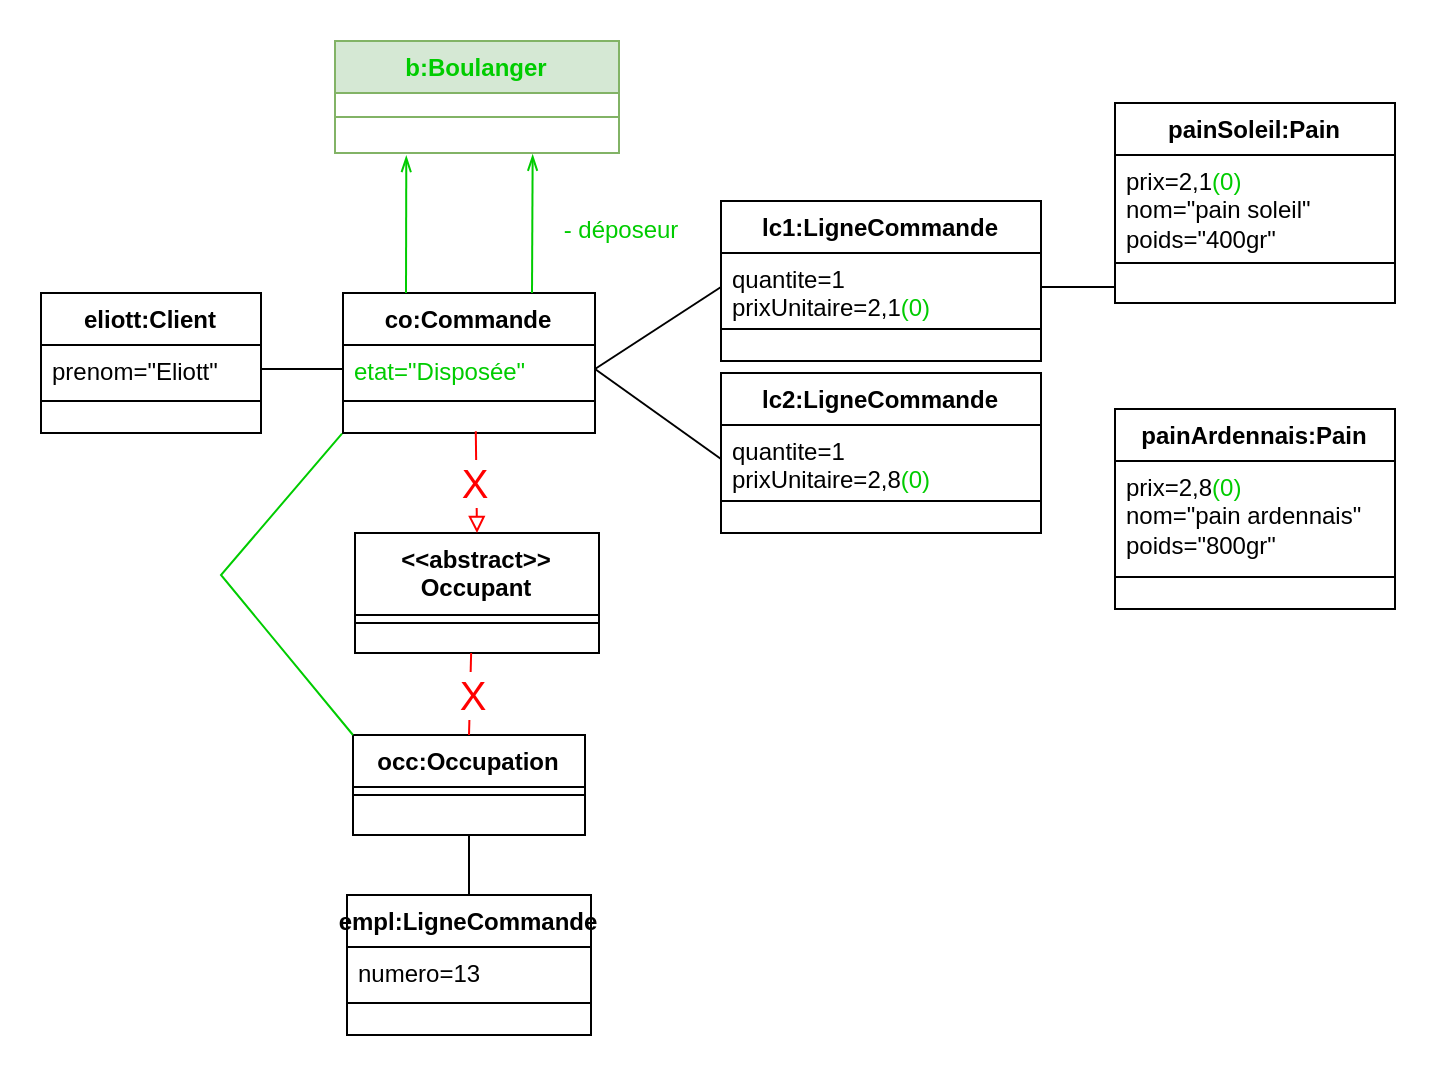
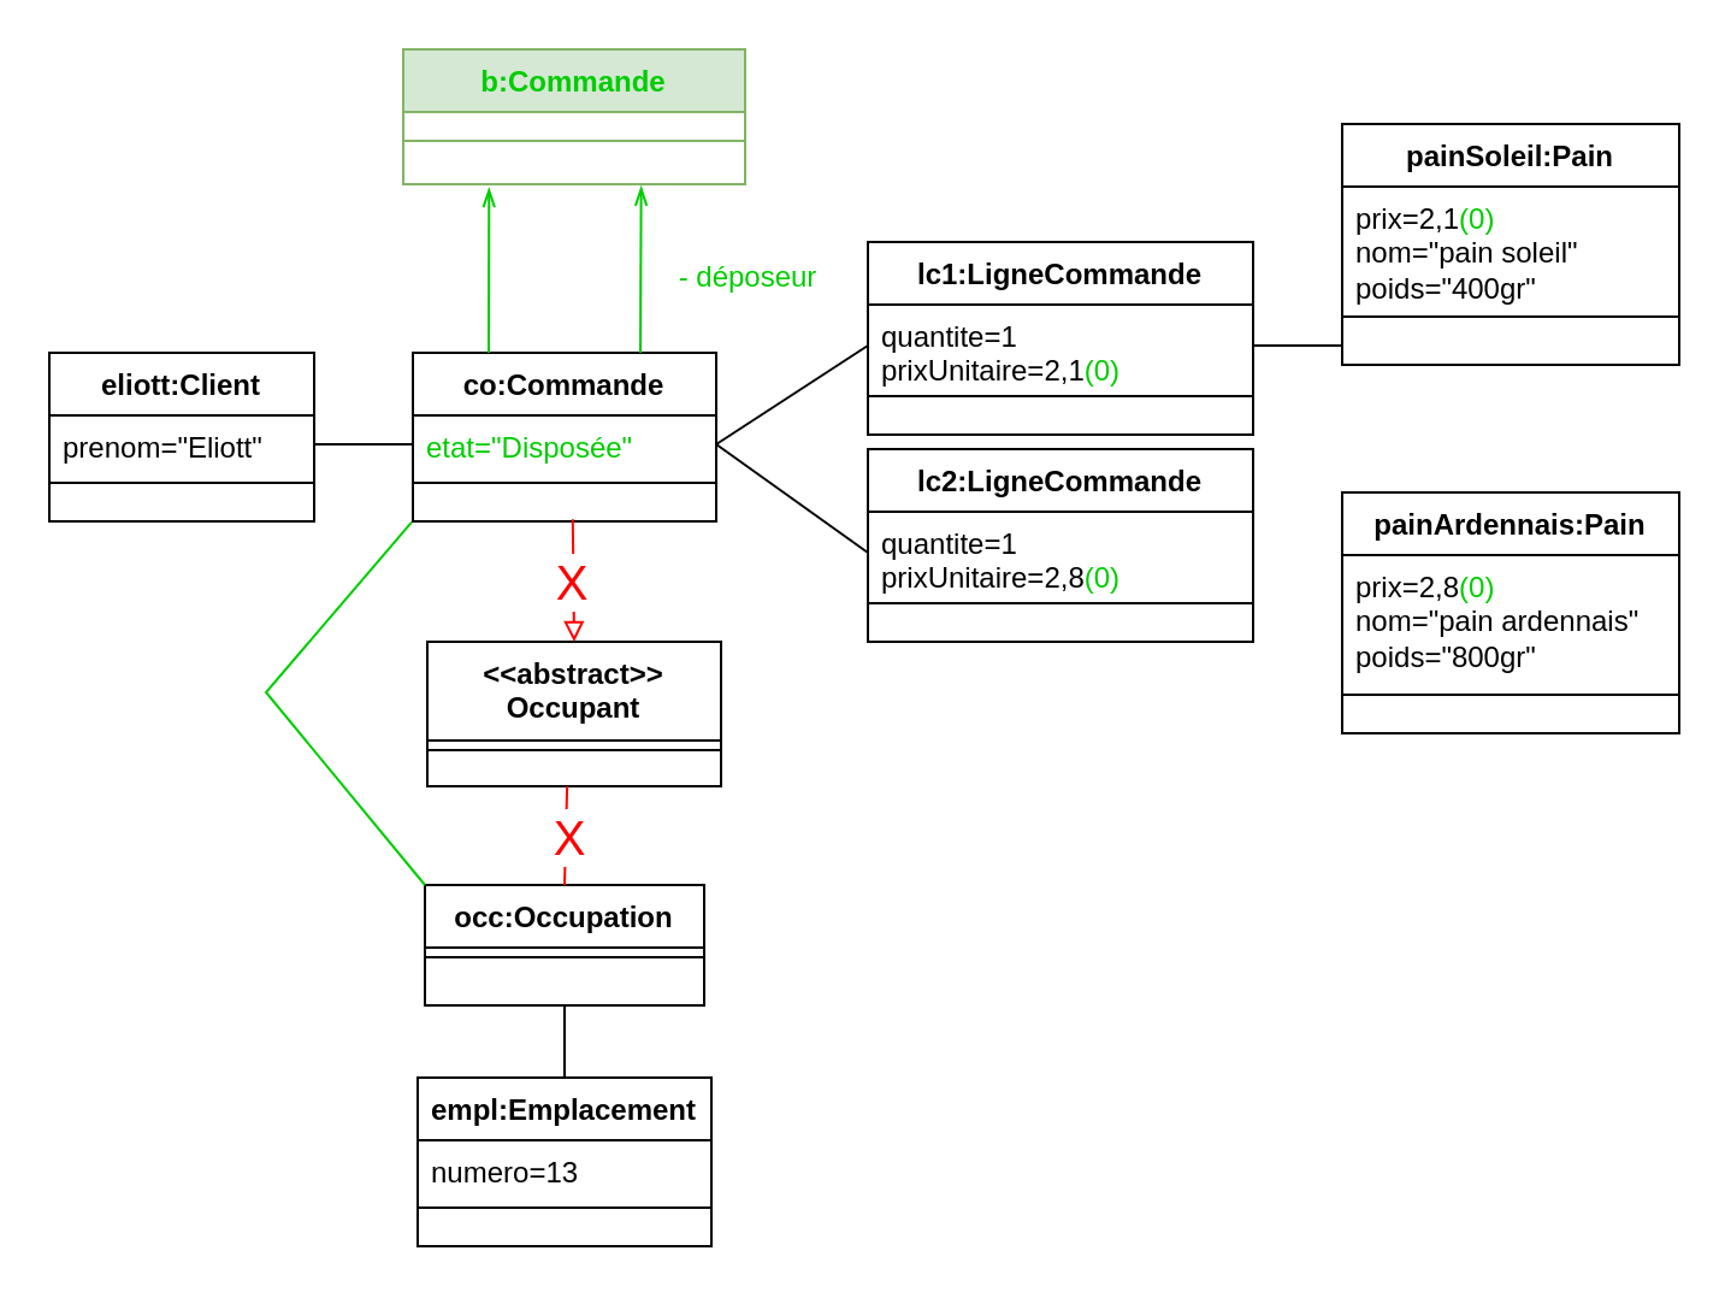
  <mxCell id="0" />
  <mxCell id="1" parent="0" />
  <mxCell id="2" value="eliott:Client" style="swimlane;fontStyle=1;align=center;verticalAlign=top;childLayout=stackLayout;horizontal=1;startSize=26;horizontalStack=0;resizeParent=1;resizeParentMax=0;resizeLast=0;collapsible=1;marginBottom=0;whiteSpace=wrap;html=1;" parent="1" vertex="1"><mxGeometry x="20" y="146" width="110" height="70" as="geometry" /></mxCell>
  <mxCell id="3" value="prenom=&quot;Eliott&quot;" style="text;strokeColor=none;fillColor=none;align=left;verticalAlign=top;spacingLeft=4;spacingRight=4;overflow=hidden;rotatable=0;points=[[0,0.5],[1,0.5]];portConstraint=eastwest;whiteSpace=wrap;html=1;" parent="2" vertex="1"><mxGeometry y="26" width="110" height="24" as="geometry" /></mxCell>
  <mxCell id="4" value="" style="line;strokeWidth=1;fillColor=none;align=left;verticalAlign=middle;spacingTop=-1;spacingLeft=3;spacingRight=3;rotatable=0;labelPosition=right;points=[];portConstraint=eastwest;strokeColor=inherit;" parent="2" vertex="1"><mxGeometry y="50" width="110" height="8" as="geometry" /></mxCell>
  <mxCell id="5" value="&amp;nbsp;" style="text;strokeColor=none;fillColor=none;align=left;verticalAlign=top;spacingLeft=4;spacingRight=4;overflow=hidden;rotatable=0;points=[[0,0.5],[1,0.5]];portConstraint=eastwest;whiteSpace=wrap;html=1;" parent="2" vertex="1"><mxGeometry y="58" width="110" height="12" as="geometry" /></mxCell>
  <mxCell id="6" value="co:Commande" style="swimlane;fontStyle=1;align=center;verticalAlign=top;childLayout=stackLayout;horizontal=1;startSize=26;horizontalStack=0;resizeParent=1;resizeParentMax=0;resizeLast=0;collapsible=1;marginBottom=0;whiteSpace=wrap;html=1;" parent="1" vertex="1"><mxGeometry x="171" y="146" width="126" height="70" as="geometry" /></mxCell>
  <mxCell id="7" value="&lt;font color=&quot;#00cc00&quot;&gt;etat=&quot;Disposée&quot;&lt;/font&gt;" style="text;strokeColor=none;fillColor=none;align=left;verticalAlign=top;spacingLeft=4;spacingRight=4;overflow=hidden;rotatable=0;points=[[0,0.5],[1,0.5]];portConstraint=eastwest;whiteSpace=wrap;html=1;" parent="6" vertex="1"><mxGeometry y="26" width="126" height="24" as="geometry" /></mxCell>
  <mxCell id="8" value="" style="line;strokeWidth=1;fillColor=none;align=left;verticalAlign=middle;spacingTop=-1;spacingLeft=3;spacingRight=3;rotatable=0;labelPosition=right;points=[];portConstraint=eastwest;strokeColor=inherit;" parent="6" vertex="1"><mxGeometry y="50" width="126" height="8" as="geometry" /></mxCell>
  <mxCell id="9" value="&amp;nbsp;" style="text;strokeColor=none;fillColor=none;align=left;verticalAlign=top;spacingLeft=4;spacingRight=4;overflow=hidden;rotatable=0;points=[[0,0.5],[1,0.5]];portConstraint=eastwest;whiteSpace=wrap;html=1;" parent="6" vertex="1"><mxGeometry y="58" width="126" height="12" as="geometry" /></mxCell>
  <mxCell id="10" value="" style="endArrow=none;html=1;rounded=0;exitX=1;exitY=0.5;exitDx=0;exitDy=0;entryX=0;entryY=0.5;entryDx=0;entryDy=0;" parent="1" source="3" target="7" edge="1"><mxGeometry width="50" height="50" relative="1" as="geometry"><mxPoint x="140" y="136" as="sourcePoint" /><mxPoint x="190" y="86" as="targetPoint" /></mxGeometry></mxCell>
  <mxCell id="11" value="lc1:LigneCommande" style="swimlane;fontStyle=1;align=center;verticalAlign=top;childLayout=stackLayout;horizontal=1;startSize=26;horizontalStack=0;resizeParent=1;resizeParentMax=0;resizeLast=0;collapsible=1;marginBottom=0;whiteSpace=wrap;html=1;" parent="1" vertex="1"><mxGeometry x="360" y="100" width="160" height="80" as="geometry" /></mxCell>
  <mxCell id="12" value="quantite=1&lt;br&gt;prixUnitaire=2,1&lt;font color=&quot;#00cc00&quot;&gt;(0)&lt;/font&gt;" style="text;strokeColor=none;fillColor=none;align=left;verticalAlign=top;spacingLeft=4;spacingRight=4;overflow=hidden;rotatable=0;points=[[0,0.5],[1,0.5]];portConstraint=eastwest;whiteSpace=wrap;html=1;" parent="11" vertex="1"><mxGeometry y="26" width="160" height="34" as="geometry" /></mxCell>
  <mxCell id="13" value="" style="line;strokeWidth=1;fillColor=none;align=left;verticalAlign=middle;spacingTop=-1;spacingLeft=3;spacingRight=3;rotatable=0;labelPosition=right;points=[];portConstraint=eastwest;strokeColor=inherit;" parent="11" vertex="1"><mxGeometry y="60" width="160" height="8" as="geometry" /></mxCell>
  <mxCell id="14" value="&amp;nbsp;" style="text;strokeColor=none;fillColor=none;align=left;verticalAlign=top;spacingLeft=4;spacingRight=4;overflow=hidden;rotatable=0;points=[[0,0.5],[1,0.5]];portConstraint=eastwest;whiteSpace=wrap;html=1;" parent="11" vertex="1"><mxGeometry y="68" width="160" height="12" as="geometry" /></mxCell>
  <mxCell id="15" value="" style="endArrow=none;html=1;rounded=0;exitX=1;exitY=0.5;exitDx=0;exitDy=0;entryX=0;entryY=0.5;entryDx=0;entryDy=0;" parent="1" source="7" target="12" edge="1"><mxGeometry width="50" height="50" relative="1" as="geometry"><mxPoint x="330" y="194" as="sourcePoint" /><mxPoint x="410" y="195" as="targetPoint" /></mxGeometry></mxCell>
  <mxCell id="16" value="lc2:LigneCommande" style="swimlane;fontStyle=1;align=center;verticalAlign=top;childLayout=stackLayout;horizontal=1;startSize=26;horizontalStack=0;resizeParent=1;resizeParentMax=0;resizeLast=0;collapsible=1;marginBottom=0;whiteSpace=wrap;html=1;" parent="1" vertex="1"><mxGeometry x="360" y="186" width="160" height="80" as="geometry" /></mxCell>
  <mxCell id="17" value="quantite=1&lt;br&gt;prixUnitaire=2,8&lt;font color=&quot;#00cc00&quot;&gt;(0)&lt;/font&gt;" style="text;strokeColor=none;fillColor=none;align=left;verticalAlign=top;spacingLeft=4;spacingRight=4;overflow=hidden;rotatable=0;points=[[0,0.5],[1,0.5]];portConstraint=eastwest;whiteSpace=wrap;html=1;" parent="16" vertex="1"><mxGeometry y="26" width="160" height="34" as="geometry" /></mxCell>
  <mxCell id="18" value="" style="line;strokeWidth=1;fillColor=none;align=left;verticalAlign=middle;spacingTop=-1;spacingLeft=3;spacingRight=3;rotatable=0;labelPosition=right;points=[];portConstraint=eastwest;strokeColor=inherit;" parent="16" vertex="1"><mxGeometry y="60" width="160" height="8" as="geometry" /></mxCell>
  <mxCell id="19" value="&amp;nbsp;" style="text;strokeColor=none;fillColor=none;align=left;verticalAlign=top;spacingLeft=4;spacingRight=4;overflow=hidden;rotatable=0;points=[[0,0.5],[1,0.5]];portConstraint=eastwest;whiteSpace=wrap;html=1;" parent="16" vertex="1"><mxGeometry y="68" width="160" height="12" as="geometry" /></mxCell>
  <mxCell id="20" value="" style="endArrow=none;html=1;rounded=0;exitX=1;exitY=0.5;exitDx=0;exitDy=0;entryX=0;entryY=0.5;entryDx=0;entryDy=0;" parent="1" source="7" target="17" edge="1"><mxGeometry width="50" height="50" relative="1" as="geometry"><mxPoint x="330" y="195" as="sourcePoint" /><mxPoint x="410" y="129" as="targetPoint" /></mxGeometry></mxCell>
  <mxCell id="21" value="painSoleil:Pain" style="swimlane;fontStyle=1;align=center;verticalAlign=top;childLayout=stackLayout;horizontal=1;startSize=26;horizontalStack=0;resizeParent=1;resizeParentMax=0;resizeLast=0;collapsible=1;marginBottom=0;whiteSpace=wrap;html=1;" parent="1" vertex="1"><mxGeometry x="557" y="51" width="140" height="100" as="geometry" /></mxCell>
  <mxCell id="22" value="prix=2,1&lt;font color=&quot;#00cc00&quot;&gt;(0)&lt;/font&gt;&lt;br&gt;nom=&quot;pain soleil&quot;&lt;br&gt;poids=&quot;400gr&quot;" style="text;strokeColor=none;fillColor=none;align=left;verticalAlign=top;spacingLeft=4;spacingRight=4;overflow=hidden;rotatable=0;points=[[0,0.5],[1,0.5]];portConstraint=eastwest;whiteSpace=wrap;html=1;" parent="21" vertex="1"><mxGeometry y="26" width="140" height="50" as="geometry" /></mxCell>
  <mxCell id="23" value="" style="line;strokeWidth=1;fillColor=none;align=left;verticalAlign=middle;spacingTop=-1;spacingLeft=3;spacingRight=3;rotatable=0;labelPosition=right;points=[];portConstraint=eastwest;strokeColor=inherit;" parent="21" vertex="1"><mxGeometry y="76" width="140" height="8" as="geometry" /></mxCell>
  <mxCell id="24" value="&amp;nbsp;" style="text;strokeColor=none;fillColor=none;align=left;verticalAlign=top;spacingLeft=4;spacingRight=4;overflow=hidden;rotatable=0;points=[[0,0.5],[1,0.5]];portConstraint=eastwest;whiteSpace=wrap;html=1;" parent="21" vertex="1"><mxGeometry y="84" width="140" height="16" as="geometry" /></mxCell>
  <mxCell id="25" value="" style="endArrow=none;html=1;rounded=0;exitX=1;exitY=0.5;exitDx=0;exitDy=0;entryX=0;entryY=0.5;entryDx=0;entryDy=0;" parent="1" source="12" target="24" edge="1"><mxGeometry width="50" height="50" relative="1" as="geometry"><mxPoint x="330" y="195" as="sourcePoint" /><mxPoint x="590" y="117" as="targetPoint" /></mxGeometry></mxCell>
  <mxCell id="26" value="painArdennais:Pain" style="swimlane;fontStyle=1;align=center;verticalAlign=top;childLayout=stackLayout;horizontal=1;startSize=26;horizontalStack=0;resizeParent=1;resizeParentMax=0;resizeLast=0;collapsible=1;marginBottom=0;whiteSpace=wrap;html=1;" parent="1" vertex="1"><mxGeometry x="557" y="204" width="140" height="100" as="geometry" /></mxCell>
  <mxCell id="27" value="prix=2,8&lt;font color=&quot;#00cc00&quot;&gt;(0)&lt;/font&gt;&lt;br&gt;nom=&quot;pain ardennais&quot;&lt;br&gt;poids=&quot;800gr&quot;" style="text;strokeColor=none;fillColor=none;align=left;verticalAlign=top;spacingLeft=4;spacingRight=4;overflow=hidden;rotatable=0;points=[[0,0.5],[1,0.5]];portConstraint=eastwest;whiteSpace=wrap;html=1;" parent="26" vertex="1"><mxGeometry y="26" width="140" height="54" as="geometry" /></mxCell>
  <mxCell id="28" value="" style="line;strokeWidth=1;fillColor=none;align=left;verticalAlign=middle;spacingTop=-1;spacingLeft=3;spacingRight=3;rotatable=0;labelPosition=right;points=[];portConstraint=eastwest;strokeColor=inherit;" parent="26" vertex="1"><mxGeometry y="80" width="140" height="8" as="geometry" /></mxCell>
  <mxCell id="29" value="&amp;nbsp;" style="text;strokeColor=none;fillColor=none;align=left;verticalAlign=top;spacingLeft=4;spacingRight=4;overflow=hidden;rotatable=0;points=[[0,0.5],[1,0.5]];portConstraint=eastwest;whiteSpace=wrap;html=1;" parent="26" vertex="1"><mxGeometry y="88" width="140" height="12" as="geometry" /></mxCell>
- <mxCell id="30" value="empl:LigneCommande" style="swimlane;fontStyle=1;align=center;verticalAlign=top;childLayout=stackLayout;horizontal=1;startSize=26;horizontalStack=0;resizeParent=1;resizeParentMax=0;resizeLast=0;collapsible=1;marginBottom=0;whiteSpace=wrap;html=1;" parent="1" vertex="1"><mxGeometry x="173" y="447" width="122" height="70" as="geometry" /></mxCell>
+ <mxCell id="30" value="empl:Emplacement" style="swimlane;fontStyle=1;align=center;verticalAlign=top;childLayout=stackLayout;horizontal=1;startSize=26;horizontalStack=0;resizeParent=1;resizeParentMax=0;resizeLast=0;collapsible=1;marginBottom=0;whiteSpace=wrap;html=1;" parent="1" vertex="1"><mxGeometry x="173" y="447" width="122" height="70" as="geometry" /></mxCell>
  <mxCell id="31" value="numero=13" style="text;strokeColor=none;fillColor=none;align=left;verticalAlign=top;spacingLeft=4;spacingRight=4;overflow=hidden;rotatable=0;points=[[0,0.5],[1,0.5]];portConstraint=eastwest;whiteSpace=wrap;html=1;" parent="30" vertex="1"><mxGeometry y="26" width="122" height="24" as="geometry" /></mxCell>
  <mxCell id="32" value="" style="line;strokeWidth=1;fillColor=none;align=left;verticalAlign=middle;spacingTop=-1;spacingLeft=3;spacingRight=3;rotatable=0;labelPosition=right;points=[];portConstraint=eastwest;strokeColor=inherit;" parent="30" vertex="1"><mxGeometry y="50" width="122" height="8" as="geometry" /></mxCell>
  <mxCell id="33" value="&amp;nbsp;" style="text;strokeColor=none;fillColor=none;align=left;verticalAlign=top;spacingLeft=4;spacingRight=4;overflow=hidden;rotatable=0;points=[[0,0.5],[1,0.5]];portConstraint=eastwest;whiteSpace=wrap;html=1;" parent="30" vertex="1"><mxGeometry y="58" width="122" height="12" as="geometry" /></mxCell>
  <mxCell id="34" value="occ:Occupation" style="swimlane;fontStyle=1;align=center;verticalAlign=top;childLayout=stackLayout;horizontal=1;startSize=26;horizontalStack=0;resizeParent=1;resizeParentMax=0;resizeLast=0;collapsible=1;marginBottom=0;whiteSpace=wrap;html=1;" parent="1" vertex="1"><mxGeometry x="176" y="367" width="116" height="50" as="geometry" /></mxCell>
  <mxCell id="35" value="" style="line;strokeWidth=1;fillColor=none;align=left;verticalAlign=middle;spacingTop=-1;spacingLeft=3;spacingRight=3;rotatable=0;labelPosition=right;points=[];portConstraint=eastwest;strokeColor=inherit;" parent="34" vertex="1"><mxGeometry y="26" width="116" height="8" as="geometry" /></mxCell>
  <mxCell id="36" value="&amp;nbsp;" style="text;strokeColor=none;fillColor=none;align=left;verticalAlign=top;spacingLeft=4;spacingRight=4;overflow=hidden;rotatable=0;points=[[0,0.5],[1,0.5]];portConstraint=eastwest;whiteSpace=wrap;html=1;" parent="34" vertex="1"><mxGeometry y="34" width="116" height="16" as="geometry" /></mxCell>
  <mxCell id="37" value="" style="endArrow=none;html=1;rounded=0;exitX=-0.004;exitY=1.028;exitDx=0;exitDy=0;entryX=0;entryY=0;entryDx=0;entryDy=0;exitPerimeter=0;strokeColor=#00CC00;" parent="1" source="9" target="34" edge="1"><mxGeometry width="50" height="50" relative="1" as="geometry"><mxPoint x="570" y="309" as="sourcePoint" /><mxPoint x="628" y="364" as="targetPoint" /><Array as="points"><mxPoint x="110" y="287" /></Array></mxGeometry></mxCell>
  <mxCell id="38" value="" style="endArrow=none;html=1;rounded=0;entryX=0.5;entryY=0;entryDx=0;entryDy=0;" parent="1" source="36" target="30" edge="1"><mxGeometry width="50" height="50" relative="1" as="geometry"><mxPoint x="240" y="450" as="sourcePoint" /><mxPoint x="240" y="547" as="targetPoint" /></mxGeometry></mxCell>
- <mxCell id="39" value="&lt;font color=&quot;#00cc00&quot;&gt;b:Boulanger&lt;/font&gt;" style="swimlane;fontStyle=1;align=center;verticalAlign=top;childLayout=stackLayout;horizontal=1;startSize=26;horizontalStack=0;resizeParent=1;resizeParentMax=0;resizeLast=0;collapsible=1;marginBottom=0;whiteSpace=wrap;html=1;fillColor=#d5e8d4;strokeColor=#82b366;" parent="1" vertex="1"><mxGeometry x="167" y="20" width="142" height="56" as="geometry" /></mxCell>
+ <mxCell id="39" value="&lt;font color=&quot;#00cc00&quot;&gt;b:Commande&lt;/font&gt;" style="swimlane;fontStyle=1;align=center;verticalAlign=top;childLayout=stackLayout;horizontal=1;startSize=26;horizontalStack=0;resizeParent=1;resizeParentMax=0;resizeLast=0;collapsible=1;marginBottom=0;whiteSpace=wrap;html=1;fillColor=#d5e8d4;strokeColor=#82b366;" parent="1" vertex="1"><mxGeometry x="167" y="20" width="142" height="56" as="geometry" /></mxCell>
  <mxCell id="40" value="" style="line;strokeWidth=1;fillColor=none;align=left;verticalAlign=middle;spacingTop=-1;spacingLeft=3;spacingRight=3;rotatable=0;labelPosition=right;points=[];portConstraint=eastwest;strokeColor=inherit;" parent="39" vertex="1"><mxGeometry y="26" width="142" height="24" as="geometry" /></mxCell>
  <mxCell id="41" value="&amp;nbsp;" style="text;strokeColor=none;fillColor=none;align=left;verticalAlign=top;spacingLeft=4;spacingRight=4;overflow=hidden;rotatable=0;points=[[0,0.5],[1,0.5]];portConstraint=eastwest;whiteSpace=wrap;html=1;" parent="39" vertex="1"><mxGeometry y="50" width="142" height="6" as="geometry" /></mxCell>
  <mxCell id="42" value="" style="endArrow=none;html=1;rounded=0;entryX=0.25;entryY=0;entryDx=0;entryDy=0;endFill=0;startArrow=openThin;startFill=0;strokeColor=#00CC00;exitX=0.251;exitY=1.246;exitDx=0;exitDy=0;exitPerimeter=0;" parent="1" edge="1" target="6" source="41"><mxGeometry width="50" height="50" relative="1" as="geometry"><mxPoint x="200" y="70" as="sourcePoint" /><mxPoint x="200" y="112" as="targetPoint" /></mxGeometry></mxCell>
  <mxCell id="43" value="" style="endArrow=none;html=1;rounded=0;entryX=0.75;entryY=0;entryDx=0;entryDy=0;endFill=0;startArrow=openThin;startFill=0;exitX=0.696;exitY=1.138;exitDx=0;exitDy=0;exitPerimeter=0;strokeColor=#00CC00;" parent="1" edge="1" target="6" source="41"><mxGeometry width="50" height="50" relative="1" as="geometry"><mxPoint x="290" y="66" as="sourcePoint" /><mxPoint x="280" y="112" as="targetPoint" /></mxGeometry></mxCell>
  <mxCell id="44" value="&lt;font color=&quot;#00cc00&quot;&gt;- déposeur&lt;/font&gt;" style="text;html=1;align=center;verticalAlign=middle;resizable=0;points=[];autosize=1;strokeColor=none;fillColor=none;" parent="1" vertex="1"><mxGeometry x="270" y="100" width="80" height="30" as="geometry" /></mxCell>
  <mxCell id="45" value="&amp;lt;&amp;lt;abstract&amp;gt;&amp;gt;&lt;br&gt;Occupant" style="swimlane;fontStyle=1;align=center;verticalAlign=top;childLayout=stackLayout;horizontal=1;startSize=41;horizontalStack=0;resizeParent=1;resizeParentMax=0;resizeLast=0;collapsible=1;marginBottom=0;whiteSpace=wrap;html=1;" vertex="1" parent="1"><mxGeometry x="177" y="266" width="122" height="60" as="geometry" /></mxCell>
  <mxCell id="46" value="" style="line;strokeWidth=1;fillColor=none;align=left;verticalAlign=middle;spacingTop=-1;spacingLeft=3;spacingRight=3;rotatable=0;labelPosition=right;points=[];portConstraint=eastwest;strokeColor=inherit;" vertex="1" parent="45"><mxGeometry y="41" width="122" height="8" as="geometry" /></mxCell>
  <mxCell id="47" value="&amp;nbsp;" style="text;strokeColor=none;fillColor=none;align=left;verticalAlign=top;spacingLeft=4;spacingRight=4;overflow=hidden;rotatable=0;points=[[0,0.5],[1,0.5]];portConstraint=eastwest;whiteSpace=wrap;html=1;" vertex="1" parent="45"><mxGeometry y="49" width="122" height="11" as="geometry" /></mxCell>
  <mxCell id="48" value="" style="endArrow=none;html=1;rounded=0;entryX=0.5;entryY=0;entryDx=0;entryDy=0;exitX=0.476;exitY=1;exitDx=0;exitDy=0;exitPerimeter=0;strokeColor=#FF0000;" edge="1" parent="1" source="47" target="34"><mxGeometry width="50" height="50" relative="1" as="geometry"><mxPoint x="244" y="427" as="sourcePoint" /><mxPoint x="244" y="467" as="targetPoint" /></mxGeometry></mxCell>
  <mxCell id="49" value="&lt;font color=&quot;#ff0000&quot; style=&quot;font-size: 20px;&quot;&gt;X&lt;/font&gt;" style="edgeLabel;html=1;align=center;verticalAlign=middle;resizable=0;points=[];" vertex="1" connectable="0" parent="48"><mxGeometry x="-0.044" y="1" relative="1" as="geometry"><mxPoint as="offset" /></mxGeometry></mxCell>
  <mxCell id="50" value="" style="endArrow=block;html=1;rounded=0;exitX=0.527;exitY=0.929;exitDx=0;exitDy=0;entryX=0.5;entryY=0;entryDx=0;entryDy=0;exitPerimeter=0;endFill=0;strokeColor=#FF0000;" edge="1" parent="1" source="9" target="45"><mxGeometry width="50" height="50" relative="1" as="geometry"><mxPoint x="324" y="194" as="sourcePoint" /><mxPoint x="400" y="250" as="targetPoint" /></mxGeometry></mxCell>
  <mxCell id="51" value="&lt;font color=&quot;#ff0000&quot; style=&quot;font-size: 20px;&quot;&gt;X&lt;/font&gt;" style="edgeLabel;html=1;align=center;verticalAlign=middle;resizable=0;points=[];" vertex="1" connectable="0" parent="50"><mxGeometry x="-0.034" y="-1" relative="1" as="geometry"><mxPoint as="offset" /></mxGeometry></mxCell>
